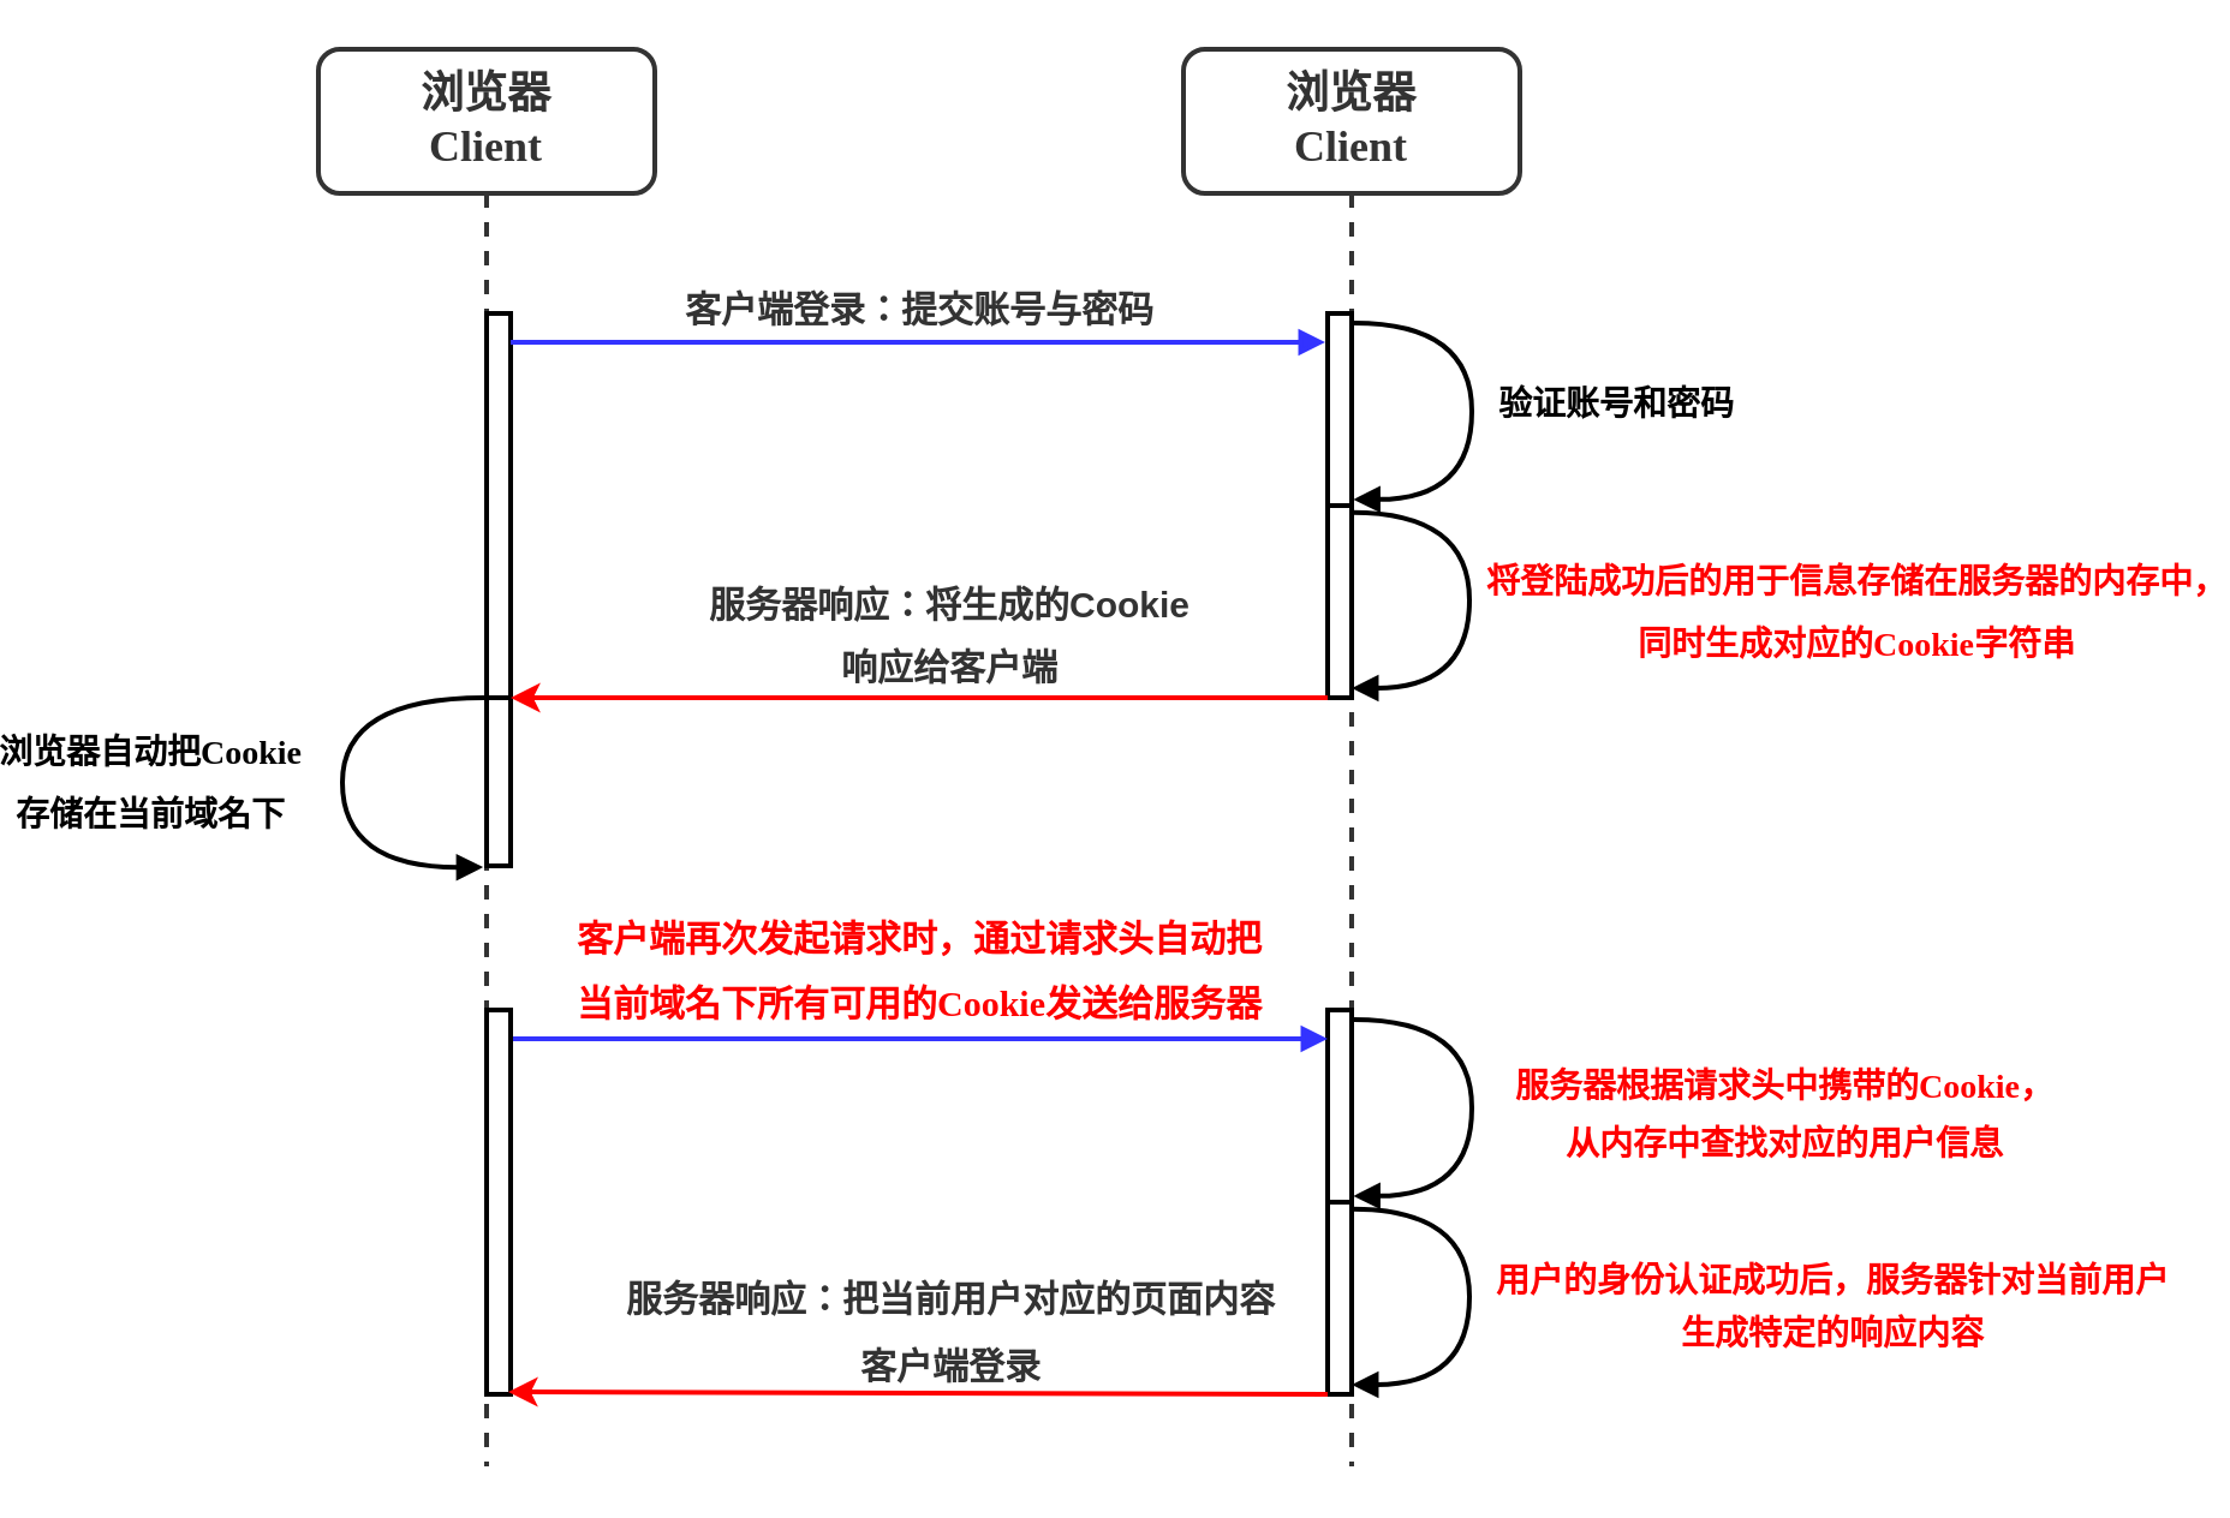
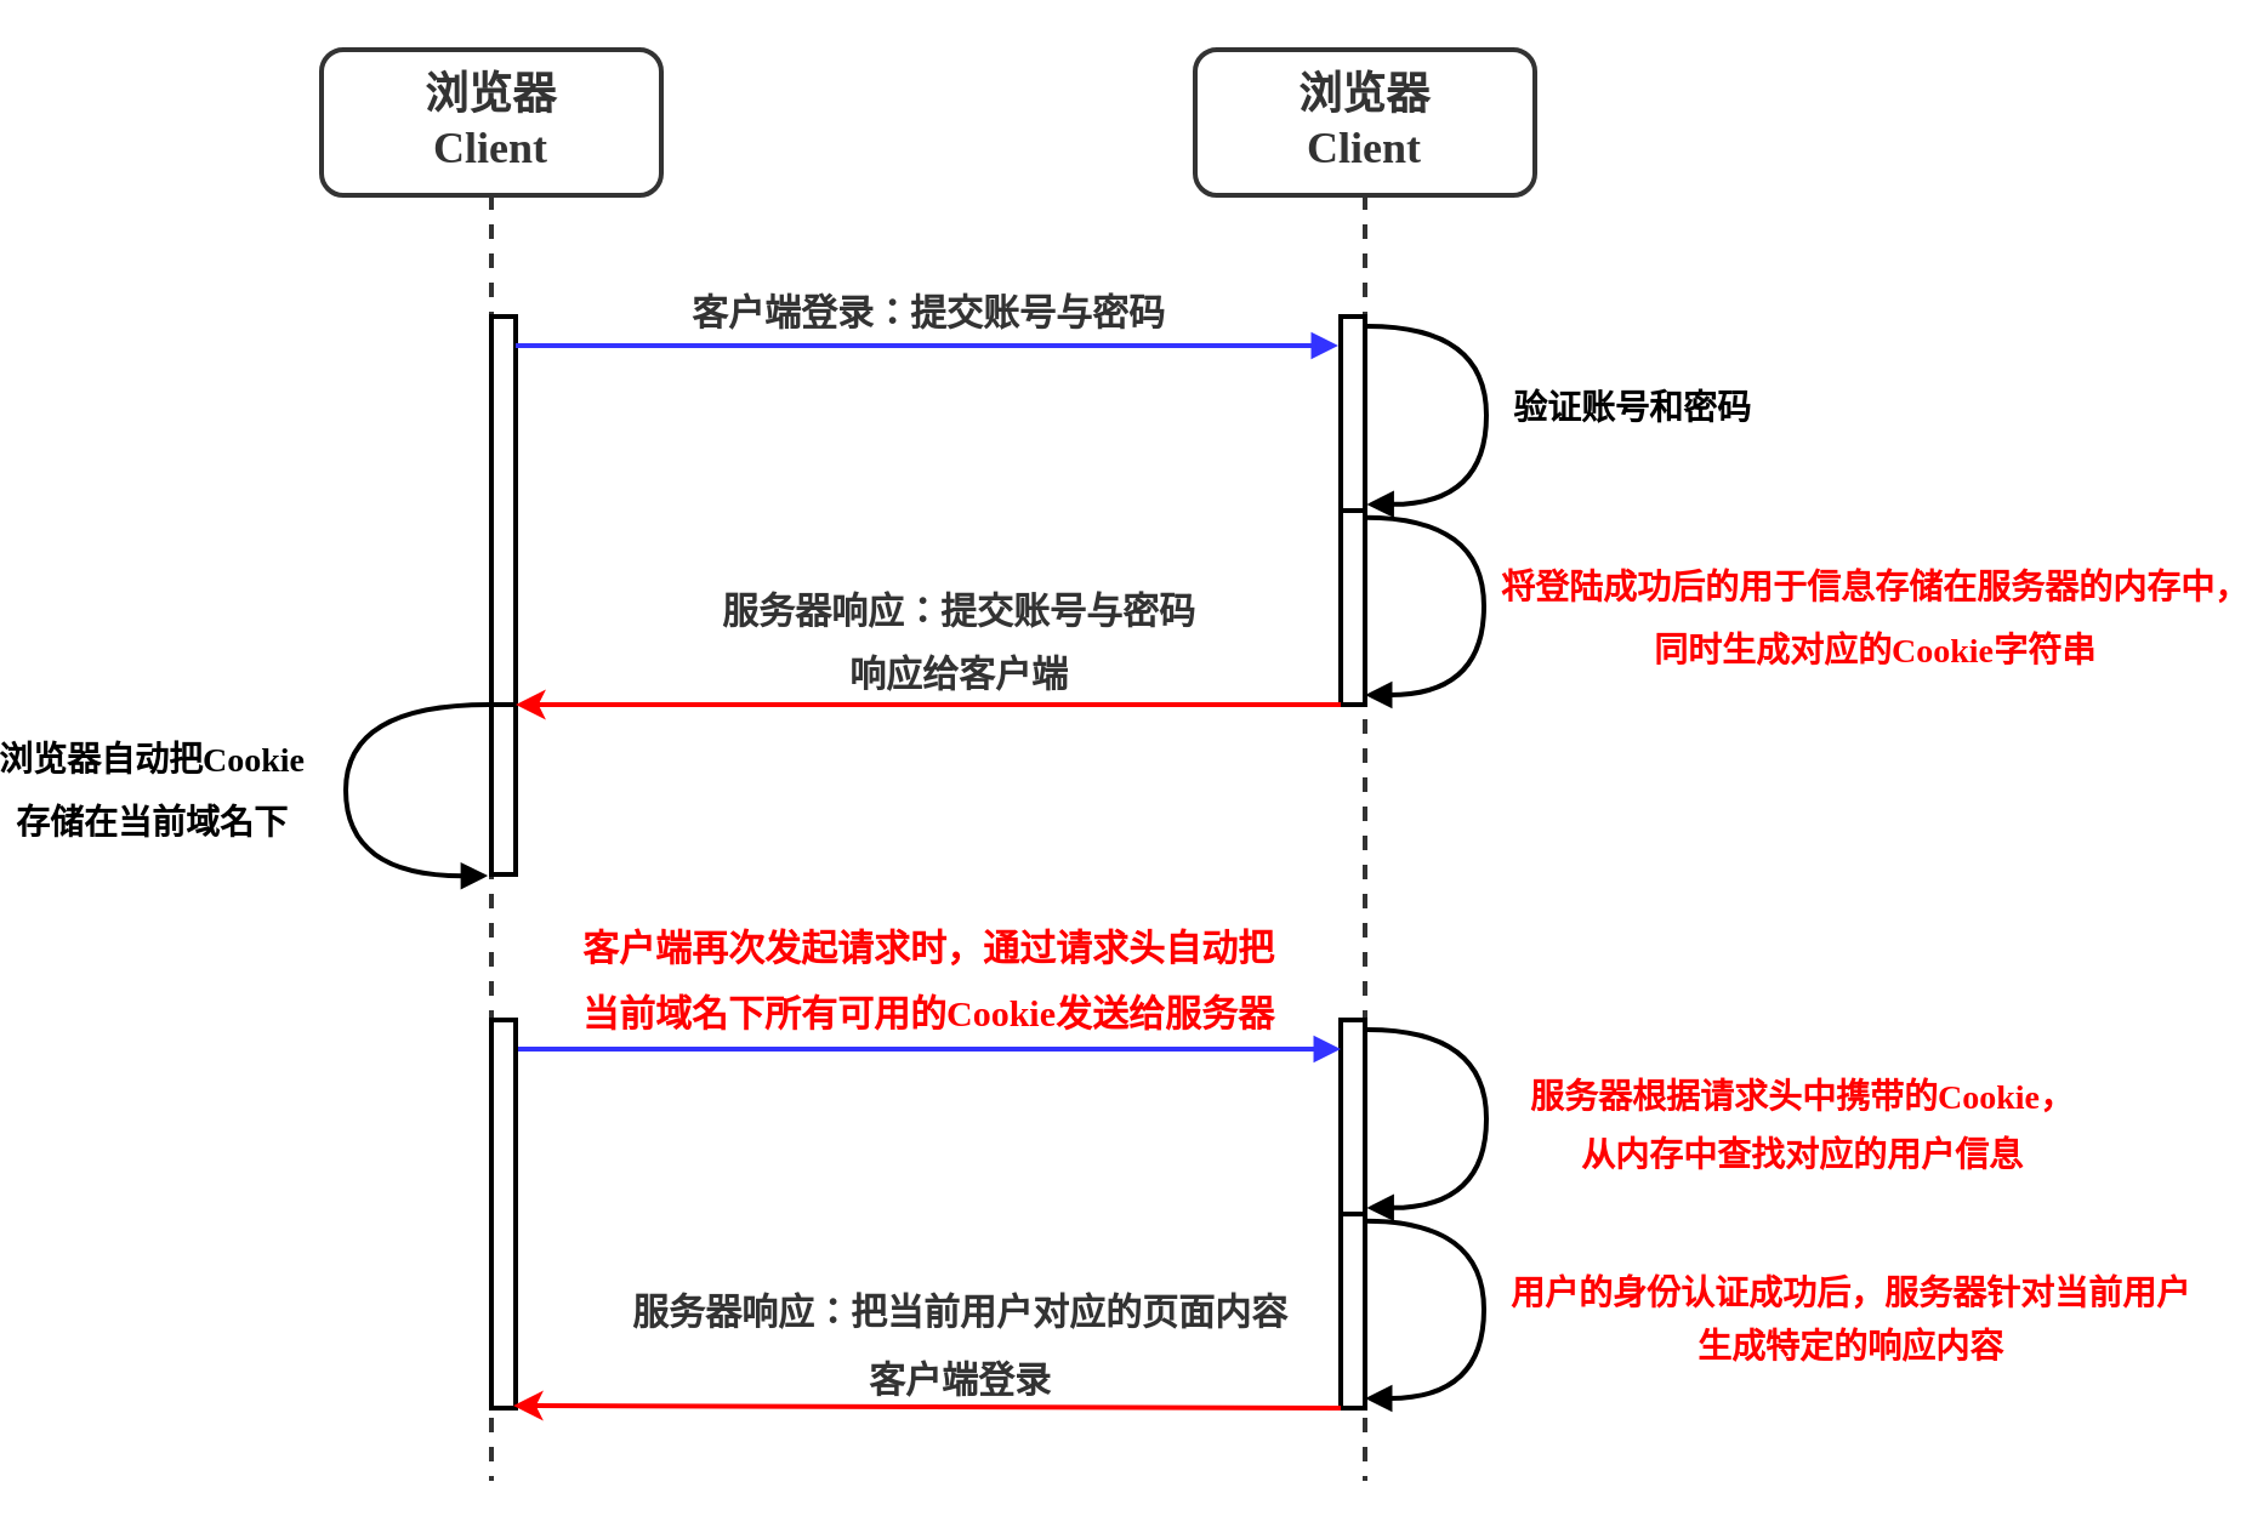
  <mxCell id="0" />
  <mxCell id="1" parent="0" />
  <mxCell id="2" value="&lt;b style=&quot;font-size: 18px;&quot;&gt;&lt;font color=&quot;#333333&quot;&gt;浏览器&lt;br&gt;Client&lt;/font&gt;&lt;/b&gt;" style="shape=umlLifeline;perimeter=lifelinePerimeter;whiteSpace=wrap;html=1;container=1;collapsible=0;recursiveResize=0;outlineConnect=0;rounded=1;shadow=0;comic=0;labelBackgroundColor=none;strokeWidth=2;fontFamily=Verdana;fontSize=12;align=center;size=60;strokeColor=#333333;" parent="1" vertex="1"><mxGeometry x="20" y="20" width="140" height="590" as="geometry" /></mxCell>
  <mxCell id="3" value="" style="html=1;points=[];perimeter=orthogonalPerimeter;rounded=0;shadow=0;comic=0;labelBackgroundColor=none;strokeWidth=2;fontFamily=Verdana;fontSize=12;align=center;" parent="2" vertex="1"><mxGeometry x="70" y="110" width="10" height="160" as="geometry" /></mxCell>
  <mxCell id="4" value="" style="html=1;points=[];perimeter=orthogonalPerimeter;rounded=0;shadow=0;comic=0;labelBackgroundColor=none;strokeWidth=2;fontFamily=Verdana;fontSize=12;align=center;" vertex="1" parent="2"><mxGeometry x="70" y="400" width="10" height="160" as="geometry" /></mxCell>
  <mxCell id="5" value="&lt;b&gt;&lt;font color=&quot;#333333&quot; style=&quot;font-size: 15px;&quot;&gt;客户端登录：提交账号与密码&lt;/font&gt;&lt;/b&gt;" style="html=1;verticalAlign=bottom;endArrow=block;labelBackgroundColor=none;fontFamily=Verdana;fontSize=12;edgeStyle=elbowEdgeStyle;elbow=vertical;strokeWidth=2;strokeColor=#3333FF;" parent="1" edge="1"><mxGeometry x="0.003" y="2" relative="1" as="geometry"><mxPoint x="100" y="142" as="sourcePoint" /><mxPoint x="439" y="142" as="targetPoint" /><mxPoint as="offset" /></mxGeometry></mxCell>
  <mxCell id="6" value="&lt;p style=&quot;line-height: 110%;&quot;&gt;&lt;b style=&quot;font-size: 14px;&quot;&gt;&lt;font style=&quot;font-size: 14px;&quot;&gt;浏览器自动把Cookie&lt;/font&gt;&lt;/b&gt;&lt;/p&gt;&lt;p style=&quot;line-height: 110%;&quot;&gt;&lt;b style=&quot;font-size: 14px;&quot;&gt;&lt;font style=&quot;font-size: 14px;&quot;&gt;存储在当前域名下&lt;/font&gt;&lt;/b&gt;&lt;/p&gt;" style="html=1;verticalAlign=bottom;endArrow=block;labelBackgroundColor=none;fontFamily=Verdana;fontSize=12;elbow=vertical;edgeStyle=orthogonalEdgeStyle;curved=1;entryX=-0.145;entryY=1.008;entryDx=0;entryDy=0;entryPerimeter=0;strokeWidth=2;" parent="1" edge="1" target="16"><mxGeometry x="0.377" y="-80" relative="1" as="geometry"><mxPoint x="89" y="290" as="sourcePoint" /><mxPoint x="-10" y="250" as="targetPoint" /><Array as="points"><mxPoint x="30" y="290" /><mxPoint x="30" y="361" /></Array><mxPoint x="-80" y="-80" as="offset" /></mxGeometry></mxCell>
  <mxCell id="7" value="&lt;b style=&quot;font-size: 18px;&quot;&gt;&lt;font color=&quot;#333333&quot;&gt;浏览器&lt;br&gt;Client&lt;/font&gt;&lt;/b&gt;" style="shape=umlLifeline;perimeter=lifelinePerimeter;whiteSpace=wrap;html=1;container=1;collapsible=0;recursiveResize=0;outlineConnect=0;rounded=1;shadow=0;comic=0;labelBackgroundColor=none;strokeWidth=2;fontFamily=Verdana;fontSize=12;align=center;size=60;strokeColor=#333333;" vertex="1" parent="1"><mxGeometry x="380" y="20" width="140" height="590" as="geometry" /></mxCell>
  <mxCell id="8" style="edgeStyle=orthogonalEdgeStyle;rounded=0;orthogonalLoop=1;jettySize=auto;html=1;curved=1;" edge="1" parent="7" source="9" target="7"><mxGeometry relative="1" as="geometry"><Array as="points"><mxPoint x="120" y="160" /><mxPoint x="120" y="160" /></Array></mxGeometry></mxCell>
  <mxCell id="9" value="" style="html=1;points=[];perimeter=orthogonalPerimeter;rounded=0;shadow=0;comic=0;labelBackgroundColor=none;strokeWidth=2;fontFamily=Verdana;fontSize=12;align=center;" parent="7" vertex="1"><mxGeometry x="60" y="110" width="10" height="80" as="geometry" /></mxCell>
  <mxCell id="10" value="&lt;b&gt;&lt;font style=&quot;font-size: 14px;&quot;&gt;验证账号和密码&lt;/font&gt;&lt;/b&gt;" style="html=1;verticalAlign=bottom;endArrow=block;labelBackgroundColor=none;fontFamily=Verdana;fontSize=12;elbow=vertical;edgeStyle=orthogonalEdgeStyle;entryX=1.073;entryY=0.018;entryPerimeter=0;entryDx=0;entryDy=0;strokeWidth=2;curved=1;" parent="7" edge="1"><mxGeometry x="0.107" y="60" relative="1" as="geometry"><mxPoint x="71" y="114" as="sourcePoint" /><mxPoint x="70.73" y="187.44" as="targetPoint" /><Array as="points"><mxPoint x="120" y="114" /><mxPoint x="120" y="187" /></Array><mxPoint as="offset" /></mxGeometry></mxCell>
  <mxCell id="11" value="" style="html=1;points=[];perimeter=orthogonalPerimeter;rounded=0;shadow=0;comic=0;labelBackgroundColor=none;strokeWidth=2;fontFamily=Verdana;fontSize=12;align=center;" vertex="1" parent="7"><mxGeometry x="60" y="190" width="10" height="80" as="geometry" /></mxCell>
  <mxCell id="12" value="" style="html=1;points=[];perimeter=orthogonalPerimeter;rounded=0;shadow=0;comic=0;labelBackgroundColor=none;strokeWidth=2;fontFamily=Verdana;fontSize=12;align=center;" vertex="1" parent="7"><mxGeometry x="60" y="400" width="10" height="80" as="geometry" /></mxCell>
  <mxCell id="13" value="&lt;p style=&quot;line-height: 101%;&quot;&gt;&lt;b&gt;&lt;font color=&quot;#ff0000&quot; style=&quot;font-size: 14px;&quot;&gt;服务器根据请求头中携带的Cookie，&lt;/font&gt;&lt;/b&gt;&lt;/p&gt;&lt;p style=&quot;line-height: 101%;&quot;&gt;&lt;b style=&quot;background-color: initial;&quot;&gt;&lt;font color=&quot;#ff0000&quot; style=&quot;font-size: 14px;&quot;&gt;从内存中查找对应的用户信息&lt;/font&gt;&lt;/b&gt;&lt;/p&gt;" style="html=1;verticalAlign=bottom;endArrow=block;labelBackgroundColor=none;fontFamily=Verdana;fontSize=12;elbow=vertical;edgeStyle=orthogonalEdgeStyle;entryX=1.073;entryY=0.018;entryPerimeter=0;entryDx=0;entryDy=0;strokeWidth=2;curved=1;" edge="1" parent="7"><mxGeometry x="0.426" y="130" relative="1" as="geometry"><mxPoint x="71" y="404" as="sourcePoint" /><mxPoint x="70.73" y="477.44" as="targetPoint" /><Array as="points"><mxPoint x="120" y="404" /><mxPoint x="120" y="477" /></Array><mxPoint x="129" y="-130" as="offset" /></mxGeometry></mxCell>
  <mxCell id="14" value="" style="html=1;points=[];perimeter=orthogonalPerimeter;rounded=0;shadow=0;comic=0;labelBackgroundColor=none;strokeWidth=2;fontFamily=Verdana;fontSize=12;align=center;" vertex="1" parent="7"><mxGeometry x="60" y="480" width="10" height="80" as="geometry" /></mxCell>
  <mxCell id="15" value="&lt;p style=&quot;line-height: 80%;&quot;&gt;&lt;font color=&quot;#ff0000&quot;&gt;&lt;span style=&quot;font-size: 14px;&quot;&gt;&lt;b&gt;用户的身份认证成功后，服务器针对当前用户&lt;/b&gt;&lt;/span&gt;&lt;br&gt;&lt;/font&gt;&lt;/p&gt;&lt;p style=&quot;line-height: 80%;&quot;&gt;&lt;font color=&quot;#ff0000&quot;&gt;&lt;span style=&quot;font-size: 14px;&quot;&gt;&lt;b&gt;生成特定的响应内容&lt;/b&gt;&lt;/span&gt;&lt;/font&gt;&lt;/p&gt;" style="html=1;verticalAlign=bottom;endArrow=block;labelBackgroundColor=none;fontFamily=Verdana;fontSize=12;elbow=vertical;edgeStyle=orthogonalEdgeStyle;entryX=1.073;entryY=0.018;entryPerimeter=0;entryDx=0;entryDy=0;strokeWidth=2;curved=1;exitX=1;exitY=0.073;exitDx=0;exitDy=0;exitPerimeter=0;" edge="1" parent="7"><mxGeometry x="0.428" y="-151" relative="1" as="geometry"><mxPoint x="70" y="482.84" as="sourcePoint" /><mxPoint x="70" y="556" as="targetPoint" /><Array as="points"><mxPoint x="119" y="483" /><mxPoint x="119" y="556" /></Array><mxPoint x="151" y="151" as="offset" /></mxGeometry></mxCell>
  <mxCell id="16" value="" style="html=1;points=[];perimeter=orthogonalPerimeter;rounded=0;shadow=0;comic=0;labelBackgroundColor=none;strokeWidth=2;fontFamily=Verdana;fontSize=12;align=center;" parent="1" vertex="1"><mxGeometry x="90" y="290" width="10" height="70" as="geometry" /></mxCell>
  <mxCell id="17" value="&lt;p style=&quot;line-height: 110%;&quot;&gt;&lt;b&gt;&lt;font color=&quot;#ff0000&quot; style=&quot;font-size: 14px;&quot;&gt;将登陆成功后的用于信息存储在服务器的内存中，&lt;/font&gt;&lt;/b&gt;&lt;/p&gt;&lt;p style=&quot;line-height: 110%;&quot;&gt;&lt;b&gt;&lt;font color=&quot;#ff0000&quot; style=&quot;font-size: 14px;&quot;&gt;同时生成对应的Cookie字符串&lt;/font&gt;&lt;/b&gt;&lt;/p&gt;" style="html=1;verticalAlign=bottom;endArrow=block;labelBackgroundColor=none;fontFamily=Verdana;fontSize=12;elbow=vertical;edgeStyle=orthogonalEdgeStyle;entryX=1.073;entryY=0.018;entryPerimeter=0;entryDx=0;entryDy=0;strokeWidth=2;curved=1;exitX=1;exitY=0.073;exitDx=0;exitDy=0;exitPerimeter=0;" edge="1" parent="1"><mxGeometry x="0.428" y="161" relative="1" as="geometry"><mxPoint x="450" y="212.84" as="sourcePoint" /><mxPoint x="450" y="286" as="targetPoint" /><Array as="points"><mxPoint x="499" y="213" /><mxPoint x="499" y="286" /></Array><mxPoint x="161" y="-157" as="offset" /></mxGeometry></mxCell>
  <mxCell id="18" style="rounded=0;orthogonalLoop=1;jettySize=auto;html=1;strokeWidth=2;strokeColor=#FF0000;" edge="1" parent="1" source="11"><mxGeometry relative="1" as="geometry"><mxPoint x="100" y="290" as="targetPoint" /></mxGeometry></mxCell>
- <mxCell id="19" value="&lt;p style=&quot;line-height: 108%;&quot;&gt;&lt;b&gt;&lt;font color=&quot;#333333&quot; style=&quot;font-size: 15px;&quot;&gt;服务器响应：将生成的Cookie&lt;/font&gt;&lt;/b&gt;&lt;/p&gt;&lt;p style=&quot;line-height: 108%;&quot;&gt;&lt;b&gt;&lt;font color=&quot;#333333&quot; style=&quot;font-size: 15px;&quot;&gt;响应给客户端&lt;/font&gt;&lt;/b&gt;&lt;/p&gt;" style="text;html=1;strokeColor=none;fillColor=none;align=center;verticalAlign=middle;whiteSpace=wrap;rounded=0;" vertex="1" parent="1"><mxGeometry x="123" y="250" width="320" height="30" as="geometry" /></mxCell>
+ <mxCell id="19" value="&lt;p style=&quot;line-height: 108%;&quot;&gt;&lt;b&gt;&lt;font color=&quot;#333333&quot; style=&quot;font-size: 15px;&quot;&gt;服务器响应：提交账号与密码&lt;/font&gt;&lt;/b&gt;&lt;/p&gt;&lt;p style=&quot;line-height: 108%;&quot;&gt;&lt;b&gt;&lt;font color=&quot;#333333&quot; style=&quot;font-size: 15px;&quot;&gt;响应给客户端&lt;/font&gt;&lt;/b&gt;&lt;/p&gt;" style="text;html=1;strokeColor=none;fillColor=none;align=center;verticalAlign=middle;whiteSpace=wrap;rounded=0;" vertex="1" parent="1"><mxGeometry x="123" y="250" width="320" height="30" as="geometry" /></mxCell>
  <mxCell id="20" value="&lt;p style=&quot;line-height: 110%;&quot;&gt;&lt;font style=&quot;font-size: 16px;&quot;&gt;&lt;font color=&quot;#ff0000&quot; style=&quot;font-size: 15px;&quot;&gt;&lt;b style=&quot;&quot;&gt;客户端再次发起请求时，通过请求头自动把&lt;/b&gt;&lt;/font&gt;&lt;/font&gt;&lt;/p&gt;&lt;p style=&quot;line-height: 110%;&quot;&gt;&lt;font style=&quot;font-size: 16px;&quot;&gt;&lt;font color=&quot;#ff0000&quot; style=&quot;font-size: 15px;&quot;&gt;&lt;b style=&quot;&quot;&gt;当前域名下所有可用的Cookie发送给服务器&lt;/b&gt;&lt;/font&gt;&lt;br&gt;&lt;/font&gt;&lt;/p&gt;" style="html=1;verticalAlign=bottom;endArrow=block;labelBackgroundColor=none;fontFamily=Verdana;fontSize=12;edgeStyle=elbowEdgeStyle;elbow=vertical;strokeWidth=2;strokeColor=#3333FF;" edge="1" parent="1"><mxGeometry x="-0.003" y="-8" relative="1" as="geometry"><mxPoint x="101" y="432" as="sourcePoint" /><mxPoint x="440" y="432" as="targetPoint" /><mxPoint as="offset" /></mxGeometry></mxCell>
  <mxCell id="21" style="rounded=0;orthogonalLoop=1;jettySize=auto;html=1;entryX=0.582;entryY=-0.021;entryDx=0;entryDy=0;entryPerimeter=0;strokeWidth=2;strokeColor=#FF0000;" edge="1" parent="1"><mxGeometry relative="1" as="geometry"><mxPoint x="440" y="580" as="sourcePoint" /><mxPoint x="99" y="579" as="targetPoint" /></mxGeometry></mxCell>
  <mxCell id="22" value="&lt;p style=&quot;line-height: 110%;&quot;&gt;&lt;b&gt;&lt;font color=&quot;#333333&quot; style=&quot;font-size: 15px;&quot;&gt;服务器响应：把当前用户对应的页面内容&lt;/font&gt;&lt;/b&gt;&lt;/p&gt;&lt;p style=&quot;line-height: 110%;&quot;&gt;&lt;b&gt;&lt;font color=&quot;#333333&quot; style=&quot;font-size: 15px;&quot;&gt;客户端登录&lt;/font&gt;&lt;/b&gt;&lt;/p&gt;" style="text;html=1;strokeColor=none;fillColor=none;align=center;verticalAlign=middle;whiteSpace=wrap;rounded=0;" vertex="1" parent="1"><mxGeometry x="84.5" y="540" width="397" height="30" as="geometry" /></mxCell>
